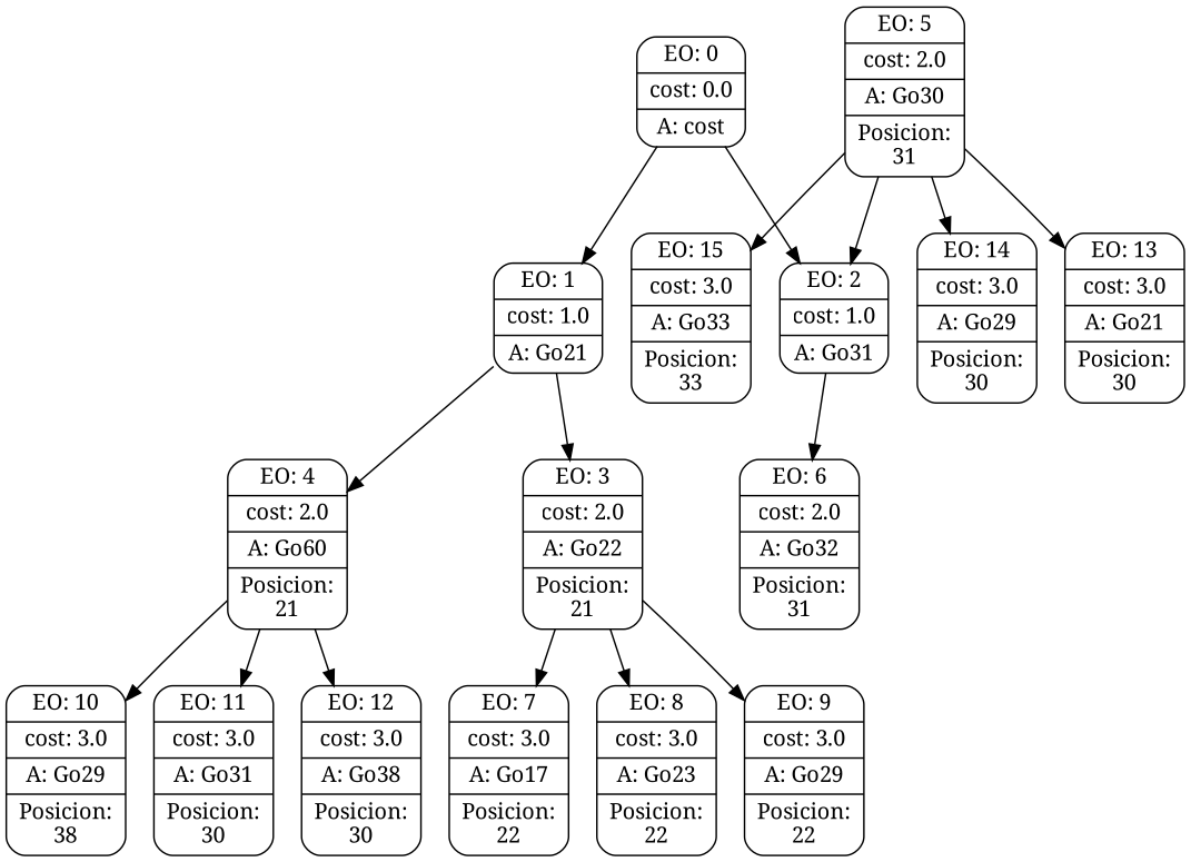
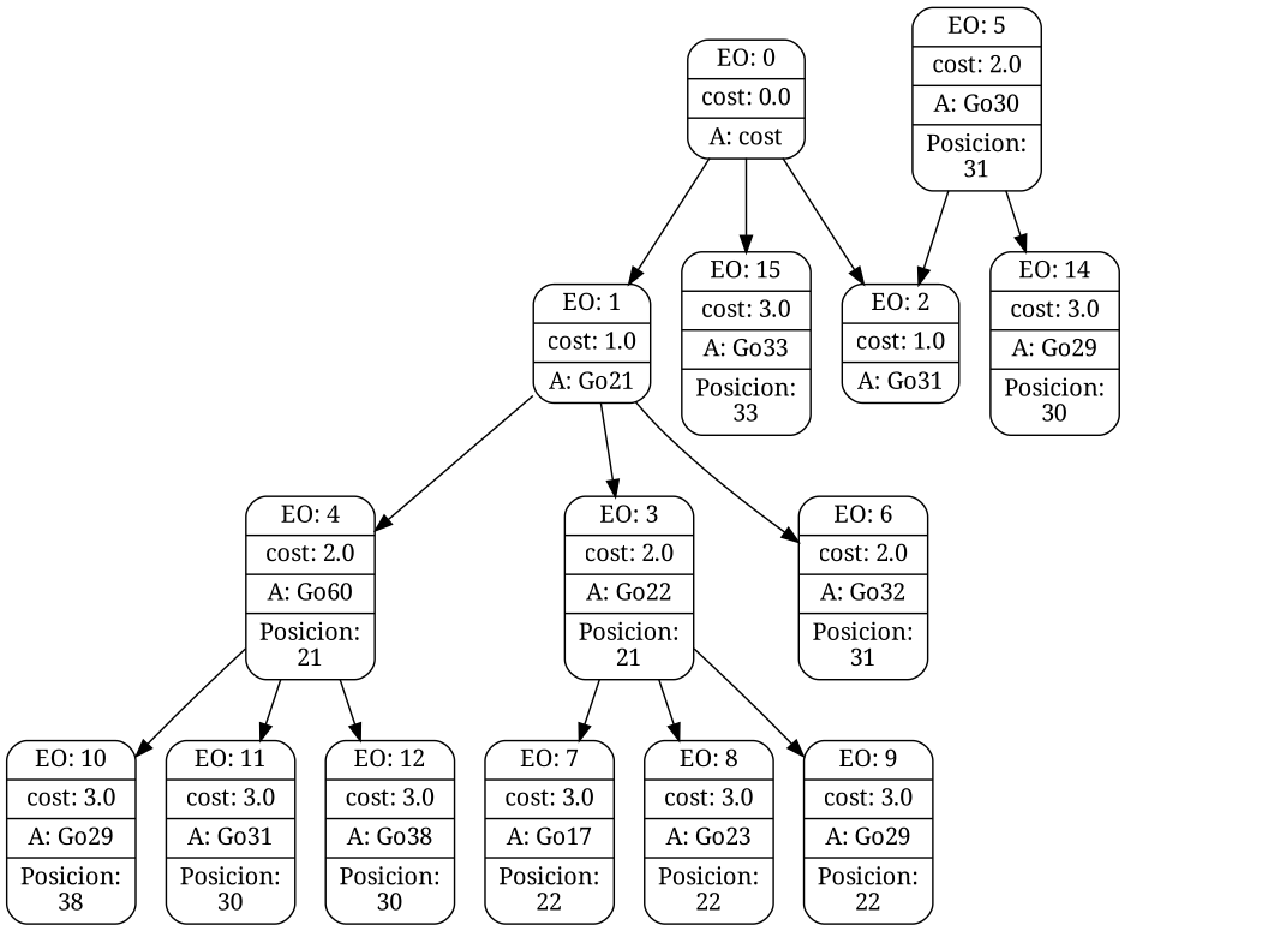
  digraph {
    fontname="Noto Serif"
    node [fontname="Noto Serif" shape=Mrecord]
    edge [fontname="Noto Serif"]
    n1 [label="{EO: 0|cost: 0.0|A: cost}"]
    n2 [label="{EO: 1|cost: 1.0|A: Go21}"]
    n3 [label="{EO: 2|cost: 1.0|A: Go31}"]
    n4 [label="{EO: 3|cost: 2.0|A: Go22|Posicion:\n21}"]
    n5 [label="{EO: 4|cost: 2.0|A: Go60|Posicion:\n21}"]
    n6 [label="{EO: 6|cost: 2.0|A: Go32|Posicion:\n31}"]
    n7 [label="{EO: 7|cost: 3.0|A: Go17|Posicion:\n22}"]
    n8 [label="{EO: 8|cost: 3.0|A: Go23|Posicion:\n22}"]
    n9 [label="{EO: 9|cost: 3.0|A: Go29|Posicion:\n22}"]
    n10 [label="{EO: 10|cost: 3.0|A: Go29|Posicion:\n38}"]
    n11 [label="{EO: 11|cost: 3.0|A: Go31|Posicion:\n30}"]
    n12 [label="{EO: 12|cost: 3.0|A: Go38|Posicion:\n30}"]
    n13 [label="{EO: 5|cost: 2.0|A: Go30|Posicion:\n31}"]
-   n14 [label="{EO: 13|cost: 3.0|A: Go21|Posicion:\n30}"]
    n15 [label="{EO: 14|cost: 3.0|A: Go29|Posicion:\n30}"]
    n16 [label="{EO: 15|cost: 3.0|A: Go33|Posicion:\n33}"]
    n1 -> n2
    n1 -> n3
    n2 -> n4
    n2 -> n5
-   n3 -> n6
+   n2 -> n6
    n4 -> n7
    n4 -> n8
    n4 -> n9
    n5 -> n10
    n5 -> n11
    n5 -> n12
    n13 -> n3
-   n13 -> n14
    n13 -> n15
-   n13 -> n16
+   n1 -> n16
  }
